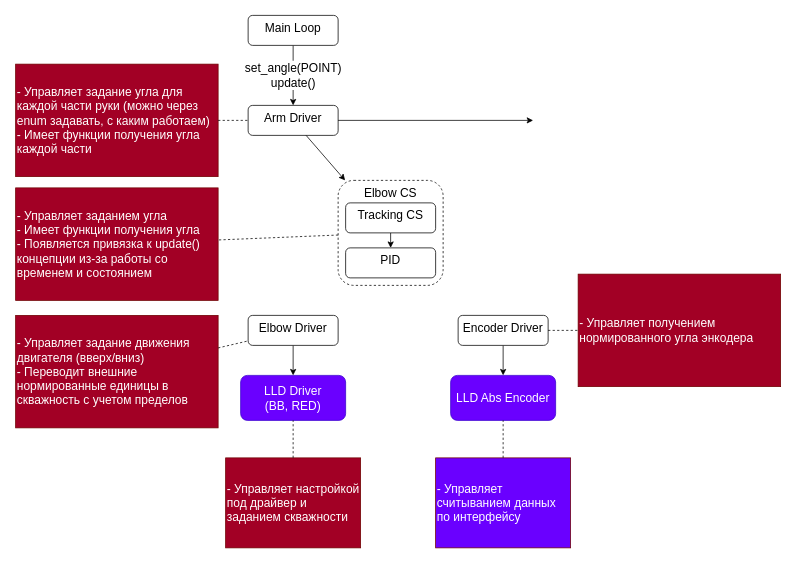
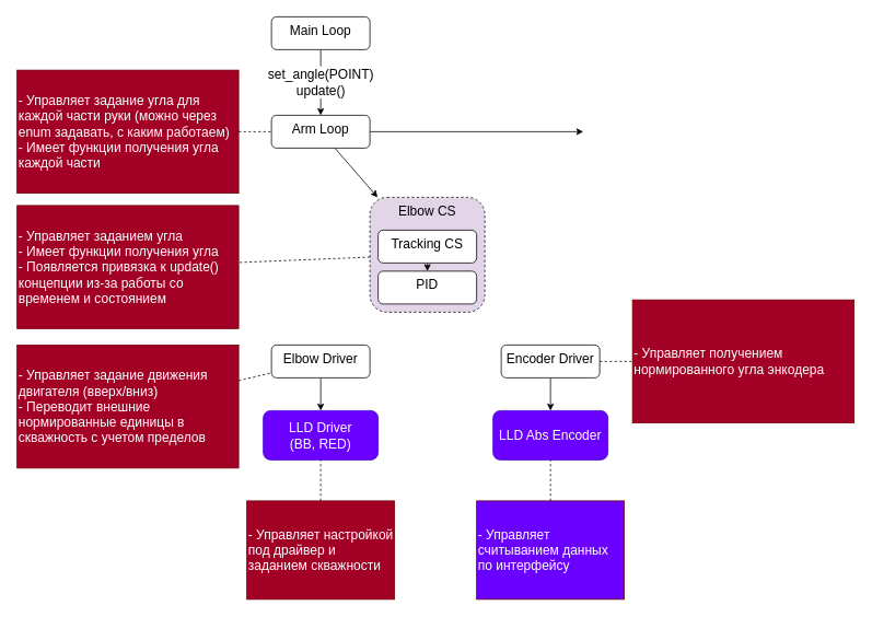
  <mxCell id="0" />
  <mxCell id="1" parent="0" />
  <mxCell id="2" value="LLD Driver&lt;br&gt;(BB, RED)" style="rounded=1;whiteSpace=wrap;html=1;fillColor=#6a00ff;fontColor=#ffffff;strokeColor=#3700CC;fontSize=16;" vertex="1" parent="1"><mxGeometry x="320" y="500" width="140" height="60" as="geometry" /></mxCell>
  <mxCell id="3" value="" style="edgeStyle=none;html=1;fontSize=16;" edge="1" parent="1" source="4" target="2"><mxGeometry relative="1" as="geometry"><mxPoint x="390" y="500" as="targetPoint" /></mxGeometry></mxCell>
  <mxCell id="4" value="Elbow Driver" style="rounded=1;whiteSpace=wrap;html=1;fontSize=16;verticalAlign=top;" vertex="1" parent="1"><mxGeometry x="330" y="420" width="120" height="40" as="geometry" /></mxCell>
- <mxCell id="5" value="Arm Driver" style="rounded=1;whiteSpace=wrap;html=1;fontSize=16;verticalAlign=top;" vertex="1" parent="1"><mxGeometry x="330" y="140" width="120" height="40" as="geometry" /></mxCell>
+ <mxCell id="5" value="Arm Loop" style="rounded=1;whiteSpace=wrap;html=1;fontSize=16;verticalAlign=top;" vertex="1" parent="1"><mxGeometry x="330" y="140" width="120" height="40" as="geometry" /></mxCell>
  <mxCell id="6" value="- Управляет задание движения двигателя (вверх/вниз)&lt;br&gt;- Переводит внешние нормированные единицы в скважность с учетом пределов" style="rounded=0;whiteSpace=wrap;html=1;fontSize=16;fillColor=#a20025;fontColor=#ffffff;strokeColor=#6F0000;align=left;" vertex="1" parent="1"><mxGeometry x="20" y="420" width="270" height="150" as="geometry" /></mxCell>
  <mxCell id="7" value="" style="endArrow=none;dashed=1;html=1;fontSize=16;" edge="1" parent="1" source="6" target="4"><mxGeometry width="50" height="50" relative="1" as="geometry"><mxPoint x="490" y="280" as="sourcePoint" /><mxPoint x="540" y="230" as="targetPoint" /></mxGeometry></mxCell>
  <mxCell id="8" value="- Управляет настройкой под драйвер и заданием скважности" style="rounded=0;whiteSpace=wrap;html=1;fontSize=16;fillColor=#a20025;fontColor=#ffffff;strokeColor=#6F0000;align=left;" vertex="1" parent="1"><mxGeometry x="300" y="610" width="180" height="120" as="geometry" /></mxCell>
  <mxCell id="9" value="" style="endArrow=none;dashed=1;html=1;fontSize=16;" edge="1" parent="1" source="8" target="2"><mxGeometry width="50" height="50" relative="1" as="geometry"><mxPoint x="180" y="485.484" as="sourcePoint" /><mxPoint x="340" y="459.677" as="targetPoint" /></mxGeometry></mxCell>
  <mxCell id="10" value="" style="group" vertex="1" connectable="0" parent="1"><mxGeometry x="450" y="240" width="140" height="140" as="geometry" /></mxCell>
- <mxCell id="11" value="Elbow CS" style="rounded=1;whiteSpace=wrap;html=1;fontSize=16;dashed=1;verticalAlign=top;" vertex="1" parent="10"><mxGeometry width="140" height="140" as="geometry" /></mxCell>
+ <mxCell id="11" value="Elbow CS" style="rounded=1;whiteSpace=wrap;html=1;fontSize=16;dashed=1;verticalAlign=top;fillColor=#e1d5e7;" vertex="1" parent="10"><mxGeometry width="140" height="140" as="geometry" /></mxCell>
  <mxCell id="12" value="PID" style="rounded=1;whiteSpace=wrap;html=1;fontSize=16;verticalAlign=top;" vertex="1" parent="10"><mxGeometry x="10" y="90" width="120" height="40" as="geometry" /></mxCell>
  <mxCell id="13" style="edgeStyle=none;html=1;exitX=0.5;exitY=1;exitDx=0;exitDy=0;fontSize=16;" edge="1" parent="10" source="14" target="12"><mxGeometry relative="1" as="geometry" /></mxCell>
- <mxCell id="14" value="Tracking CS" style="rounded=1;whiteSpace=wrap;html=1;fontSize=16;verticalAlign=top;" vertex="1" parent="10"><mxGeometry x="10" y="30" width="120" height="40" as="geometry" /></mxCell>
+ <mxCell id="14" value="Tracking CS" style="rounded=1;whiteSpace=wrap;html=1;fontSize=16;verticalAlign=top;" vertex="1" parent="10"><mxGeometry x="10" y="40" width="120" height="40" as="geometry" /></mxCell>
  <mxCell id="15" value="- Управляет задание угла для каждой части руки (можно через enum задавать, с каким работаем)&lt;br&gt;- Имеет функции получения угла каждой части" style="rounded=0;whiteSpace=wrap;html=1;fontSize=16;fillColor=#a20025;fontColor=#ffffff;strokeColor=#6F0000;align=left;" vertex="1" parent="1"><mxGeometry x="20" y="85" width="270" height="150" as="geometry" /></mxCell>
  <mxCell id="16" value="" style="endArrow=none;dashed=1;html=1;fontSize=16;" edge="1" parent="1" source="15" target="5"><mxGeometry width="50" height="50" relative="1" as="geometry"><mxPoint x="300" y="450" as="sourcePoint" /><mxPoint x="340" y="450" as="targetPoint" /></mxGeometry></mxCell>
  <mxCell id="17" value="" style="edgeStyle=none;html=1;fontSize=16;" edge="1" parent="1" source="5" target="11"><mxGeometry relative="1" as="geometry"><mxPoint x="460" y="390" as="sourcePoint" /><mxPoint x="420" y="430" as="targetPoint" /></mxGeometry></mxCell>
  <mxCell id="18" style="edgeStyle=none;html=1;exitX=0.5;exitY=1;exitDx=0;exitDy=0;fontSize=16;" edge="1" parent="1" source="19" target="20"><mxGeometry relative="1" as="geometry" /></mxCell>
  <mxCell id="19" value="Encoder Driver" style="rounded=1;whiteSpace=wrap;html=1;fontSize=16;verticalAlign=top;" vertex="1" parent="1"><mxGeometry x="610" y="420" width="120" height="40" as="geometry" /></mxCell>
  <mxCell id="20" value="LLD Abs Encoder" style="rounded=1;whiteSpace=wrap;html=1;fillColor=#6a00ff;fontColor=#ffffff;strokeColor=#3700CC;fontSize=16;" vertex="1" parent="1"><mxGeometry x="600" y="500" width="140" height="60" as="geometry" /></mxCell>
  <mxCell id="21" value="- Управляет считыванием данных по интерфейсу" style="rounded=0;whiteSpace=wrap;html=1;fontSize=16;fillColor=#6a00ff;fontColor=#ffffff;strokeColor=#6F0000;align=left;" vertex="1" parent="1"><mxGeometry x="580" y="610" width="180" height="120" as="geometry" /></mxCell>
  <mxCell id="22" value="" style="endArrow=none;dashed=1;html=1;fontSize=16;" edge="1" parent="1" source="21" target="20"><mxGeometry width="50" height="50" relative="1" as="geometry"><mxPoint x="400" y="620" as="sourcePoint" /><mxPoint x="400" y="570" as="targetPoint" /></mxGeometry></mxCell>
  <mxCell id="23" value="- Управляет получением нормированного угла энкодера" style="rounded=0;whiteSpace=wrap;html=1;fontSize=16;fillColor=#a20025;fontColor=#ffffff;strokeColor=#6F0000;align=left;" vertex="1" parent="1"><mxGeometry x="770" y="365" width="270" height="150" as="geometry" /></mxCell>
  <mxCell id="24" value="" style="endArrow=none;dashed=1;html=1;fontSize=16;" edge="1" parent="1" source="19" target="23"><mxGeometry width="50" height="50" relative="1" as="geometry"><mxPoint x="300" y="450" as="sourcePoint" /><mxPoint x="340" y="450" as="targetPoint" /></mxGeometry></mxCell>
  <mxCell id="25" value="set_angle(POINT)&lt;br&gt;update()" style="edgeStyle=none;html=1;exitX=0.5;exitY=1;exitDx=0;exitDy=0;fontSize=16;" edge="1" parent="1" source="26" target="5"><mxGeometry relative="1" as="geometry" /></mxCell>
  <mxCell id="26" value="Main Loop" style="rounded=1;whiteSpace=wrap;html=1;fontSize=16;verticalAlign=top;" vertex="1" parent="1"><mxGeometry x="330" y="20" width="120" height="40" as="geometry" /></mxCell>
  <mxCell id="27" value="- Управляет заданием угла&lt;br&gt;- Имеет функции получения угла&lt;br&gt;- Появляется привязка к update() концепции из-за работы со временем и состоянием" style="rounded=0;whiteSpace=wrap;html=1;fontSize=16;fillColor=#a20025;fontColor=#ffffff;strokeColor=#6F0000;align=left;" vertex="1" parent="1"><mxGeometry x="20" y="250" width="270" height="150" as="geometry" /></mxCell>
  <mxCell id="28" value="" style="endArrow=none;dashed=1;html=1;fontSize=16;" edge="1" parent="1" source="11" target="27"><mxGeometry width="50" height="50" relative="1" as="geometry"><mxPoint x="300" y="450" as="sourcePoint" /><mxPoint x="340" y="450" as="targetPoint" /></mxGeometry></mxCell>
  <mxCell id="29" value="" style="edgeStyle=none;html=1;fontSize=16;" edge="1" parent="1" source="5"><mxGeometry relative="1" as="geometry"><mxPoint x="417.333" y="190" as="sourcePoint" /><mxPoint x="710" y="160" as="targetPoint" /></mxGeometry></mxCell>
